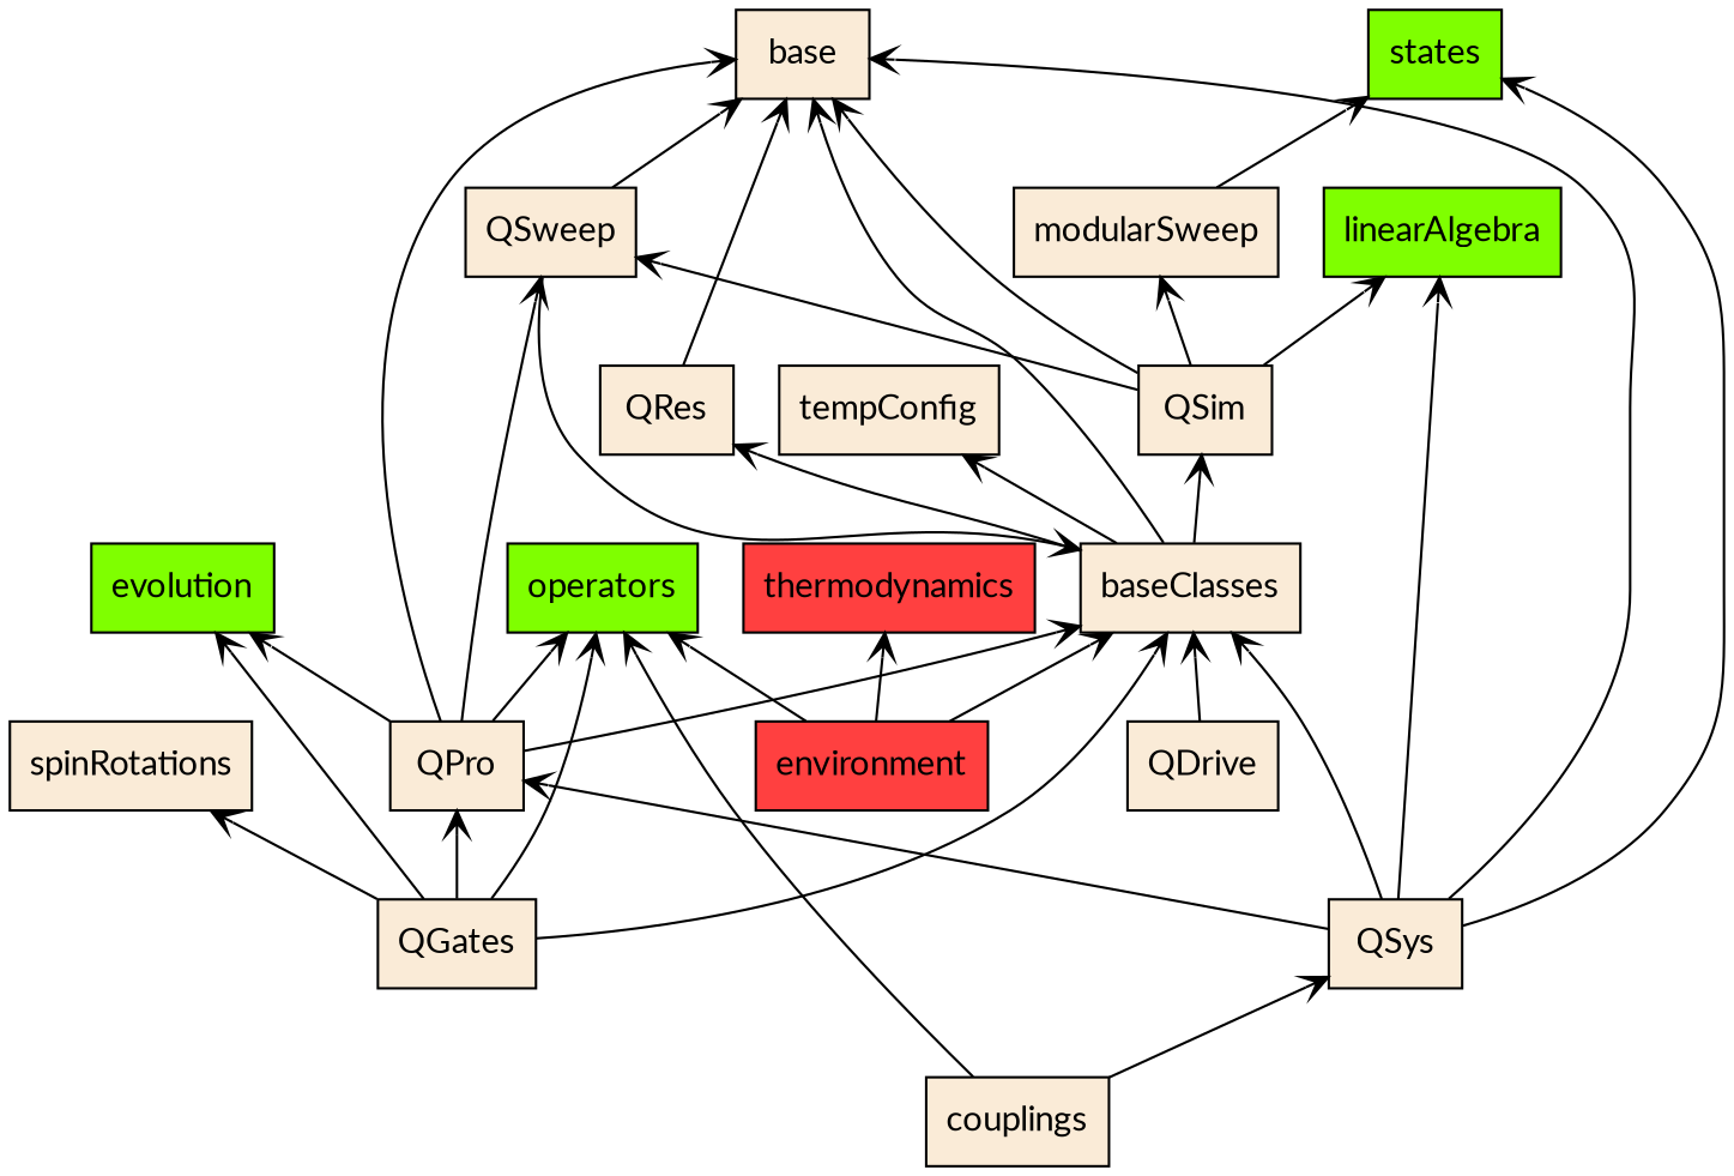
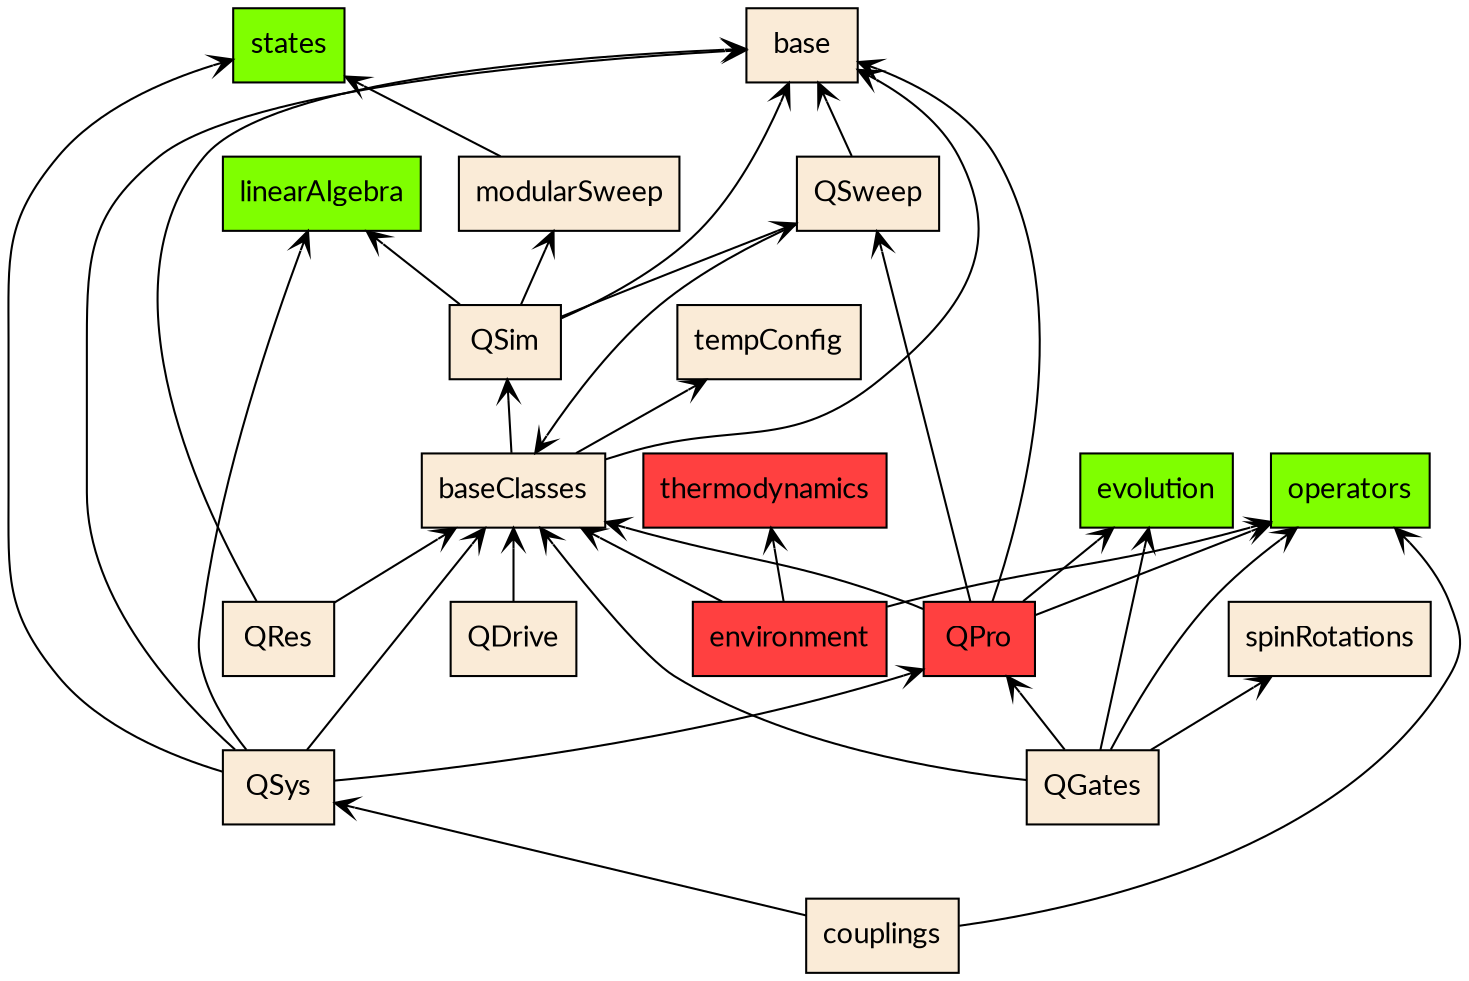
  digraph {
    fontname=Lato
    rankdir=BT
    node [color=black fillcolor=antiquewhite fontname=Lato shape=box style=filled]
    edge [arrowhead=open arrowtail=none fontname=Lato]
    n1 [label=base]
    n2 [label=baseClasses]
    n3 [label=QSim]
    n4 [label=QRes]
    n5 [label=tempConfig]
    n6 [fillcolor=chartreuse label=linearAlgebra]
    n7 [label=QSweep]
    n8 [label=modularSweep]
    n9 [label=QSys]
-   n10 [label=QPro]
+   n10 [fillcolor=brown1 label=QPro]
    n11 [fillcolor=chartreuse label=states]
    n12 [fillcolor=chartreuse label=operators]
    n13 [fillcolor=chartreuse label=evolution]
    n14 [label=QGates]
    n15 [label=spinRotations]
    n16 [label=QDrive]
    n17 [fillcolor=brown1 label=environment]
    n18 [fillcolor=brown1 label=thermodynamics]
    n19 [label=couplings]
    n2 -> n1
    n2 -> n3
-   n2 -> n4
+   n4 -> n2
    n2 -> n5
    n3 -> n1
    n3 -> n6
    n3 -> n7
    n3 -> n8
    n4 -> n1
    n7 -> n1
    n7 -> n2
    n8 -> n11
    n9 -> n1
    n9 -> n2
    n9 -> n6
    n9 -> n10
    n9 -> n11
    n10 -> n1
    n10 -> n2
    n10 -> n7
    n10 -> n12
    n10 -> n13
    n14 -> n2
    n14 -> n10
    n14 -> n12
    n14 -> n13
    n14 -> n15
    n16 -> n2
    n17 -> n2
    n17 -> n12
    n17 -> n18
    n19 -> n9
    n19 -> n12
  }
